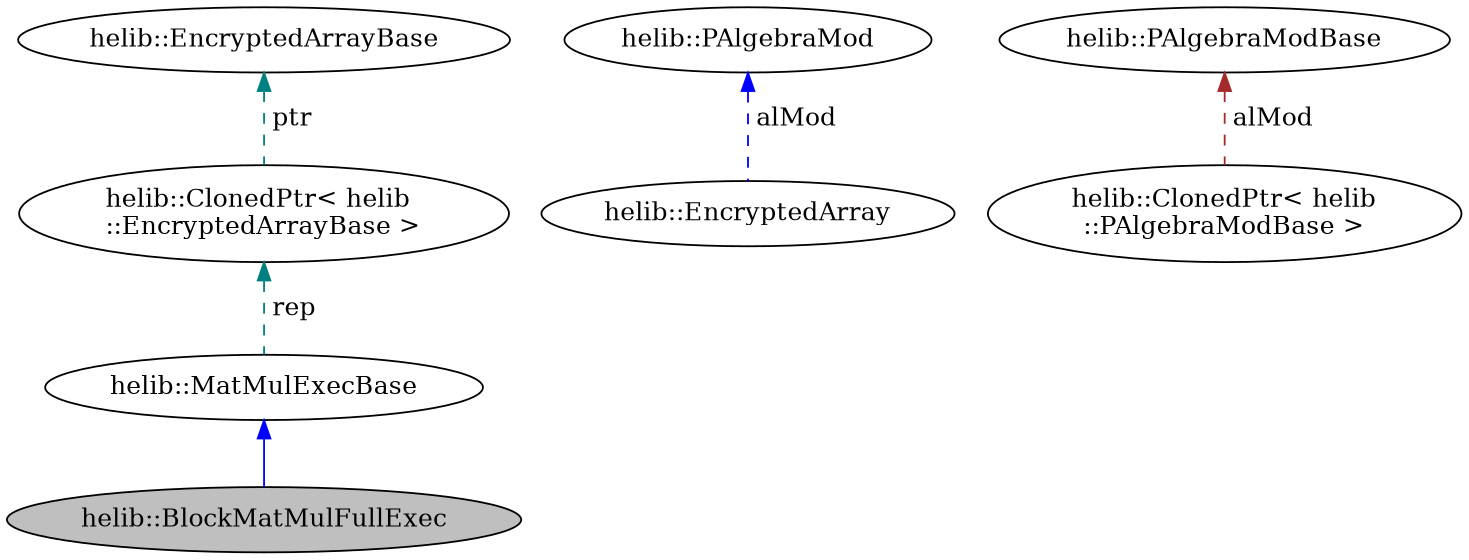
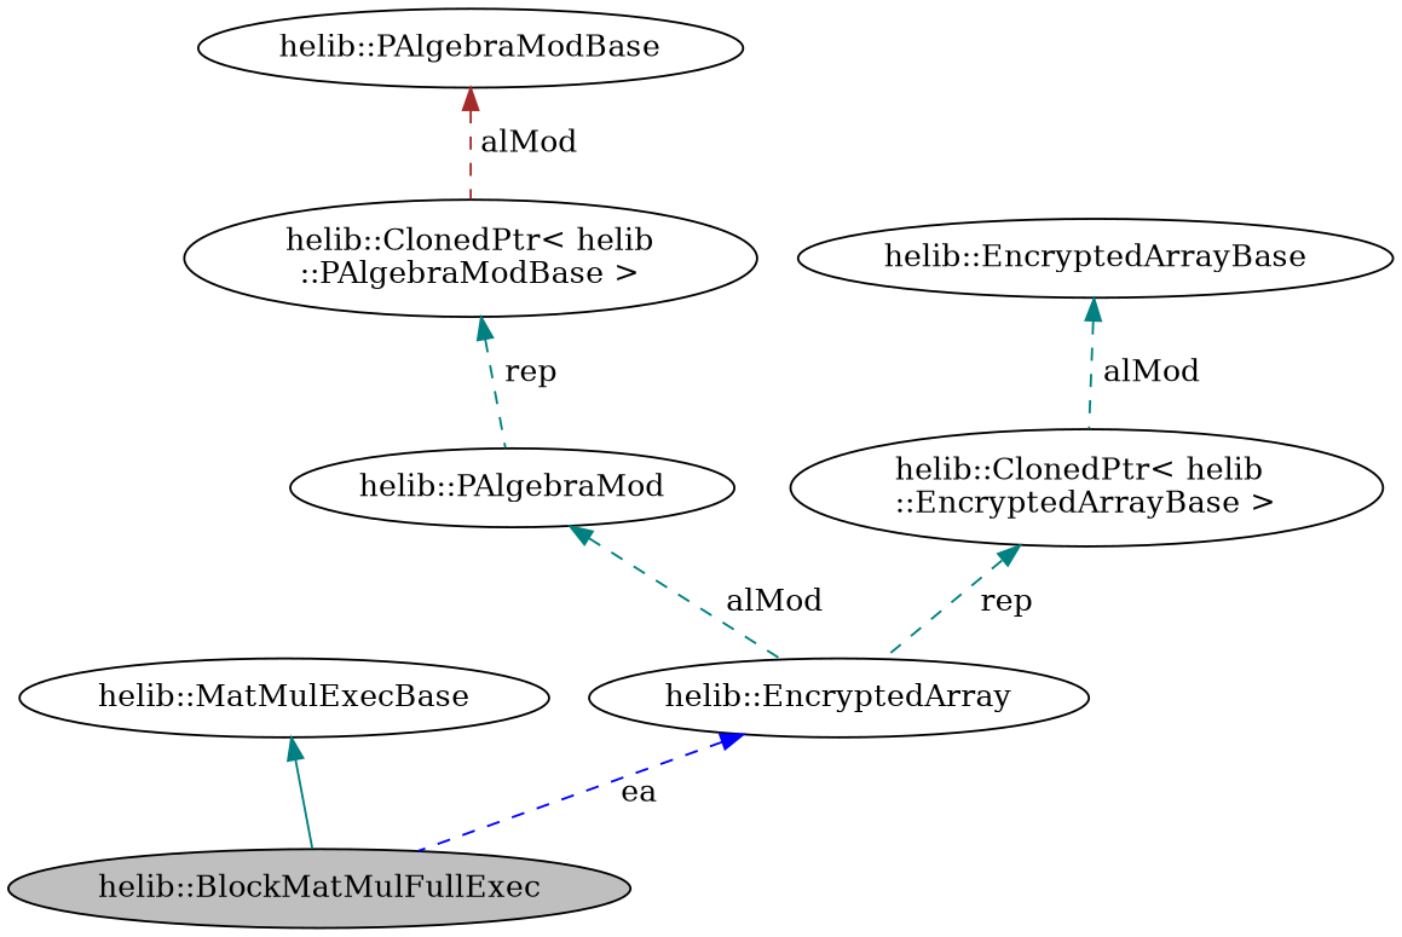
  digraph {
    node [color=black fillcolor=white style=filled]
    edge [color=blue dir=back style=dashed]
    n1 [fillcolor=grey75 fontcolor=black label="helib::BlockMatMulFullExec"]
    n2 [label="helib::MatMulExecBase"]
    n3 [label="helib::EncryptedArray"]
    n4 [label="helib::PAlgebraMod"]
    n5 [label="helib::ClonedPtr\< helib\l::PAlgebraModBase \>"]
    n6 [label="helib::PAlgebraModBase"]
    n7 [label="helib::ClonedPtr\< helib\l::EncryptedArrayBase \>"]
    n8 [label="helib::EncryptedArrayBase"]
-   n2 -> n1 [style=solid]
-   n4 -> n3 [label=" alMod"]
+   n2 -> n1 [color=teal style=solid]
+   n3 -> n1 [label=" ea"]
+   n4 -> n3 [color=teal label=" alMod"]
+   n5 -> n4 [color=teal label=" rep"]
    n6 -> n5 [color=brown label=" alMod"]
-   n7 -> n2 [color=teal label=" rep"]
-   n8 -> n7 [color=teal label=" ptr"]
+   n7 -> n3 [color=teal label=" rep"]
+   n8 -> n7 [color=teal label=" alMod"]
  }
